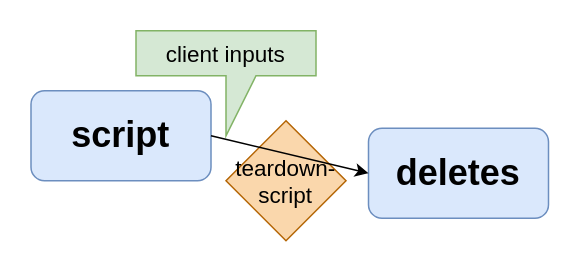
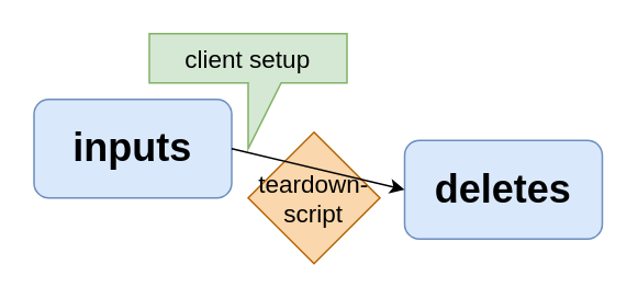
  <mxCell id="0" />
  <mxCell id="1" parent="0" />
- <mxCell id="2" value="client inputs" style="shape=callout;whiteSpace=wrap;html=1;perimeter=calloutPerimeter;fontSize=15;position2=0.5;fillColor=#d5e8d4;strokeColor=#82b366;size=40;position=0.5;" vertex="1" parent="1"><mxGeometry x="90" y="20" width="120" height="70" as="geometry" /></mxCell>
+ <mxCell id="2" value="client setup" style="shape=callout;whiteSpace=wrap;html=1;perimeter=calloutPerimeter;fontSize=15;position2=0.5;fillColor=#d5e8d4;strokeColor=#82b366;size=40;position=0.5;" vertex="1" parent="1"><mxGeometry x="90" y="20" width="120" height="70" as="geometry" /></mxCell>
  <mxCell id="3" value="teardown-script" style="rhombus;whiteSpace=wrap;html=1;fontSize=15;fillColor=#fad7ac;strokeColor=#b46504;" vertex="1" parent="1"><mxGeometry x="150" y="80" width="80" height="80" as="geometry" /></mxCell>
- <mxCell id="4" value="script" style="rounded=1;whiteSpace=wrap;html=1;fillColor=#dae8fc;strokeColor=#6c8ebf;fontStyle=1;fontSize=24;" vertex="1" parent="1"><mxGeometry x="20" y="60" width="120" height="60" as="geometry" /></mxCell>
+ <mxCell id="4" value="inputs" style="rounded=1;whiteSpace=wrap;html=1;fillColor=#dae8fc;strokeColor=#6c8ebf;fontStyle=1;fontSize=24;" vertex="1" parent="1"><mxGeometry x="20" y="60" width="120" height="60" as="geometry" /></mxCell>
  <mxCell id="5" value="deletes" style="rounded=1;whiteSpace=wrap;html=1;fillColor=#dae8fc;strokeColor=#6c8ebf;fontStyle=1;fontSize=24;" vertex="1" parent="1"><mxGeometry x="245" y="85" width="120" height="60" as="geometry" /></mxCell>
  <mxCell id="6" value="" style="endArrow=classic;html=1;rounded=0;fontSize=20;entryX=0;entryY=0.5;entryDx=0;entryDy=0;" edge="1" parent="1" target="5"><mxGeometry width="50" height="50" relative="1" as="geometry"><mxPoint x="140" y="90" as="sourcePoint" /><mxPoint x="230" y="350" as="targetPoint" /></mxGeometry></mxCell>
